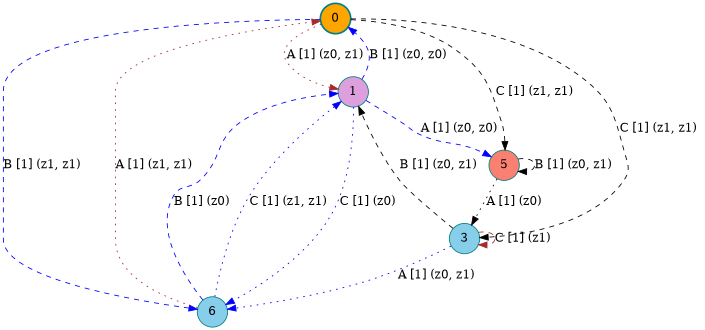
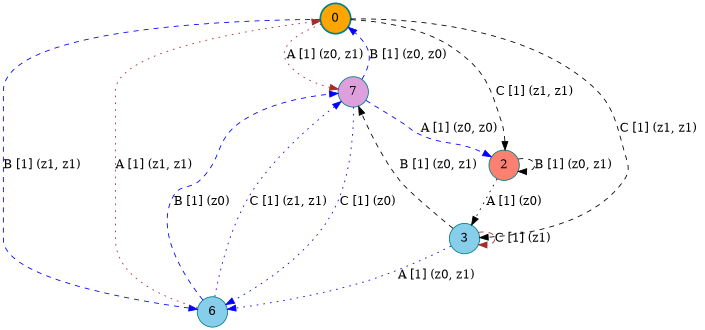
  digraph {
    node [color=teal fillcolor=skyblue shape=circle style=filled]
    edge [color=blue style=dashed]
    0 [fillcolor=orange style="bold,filled"]
-   1 [fillcolor=plum]
+   1 [fillcolor=plum label=7]
    n3 [label=6]
    3
-   2 [fillcolor=salmon label=5]
+   2 [fillcolor=salmon]
    0 -> 1 [color=brown label="A [1] (z0, z1) " style=dotted]
    0 -> n3 [label="B [1] (z1, z1) "]
    0 -> 3 [color=black label="C [1] (z1, z1) "]
    0 -> 2 [color=black label="C [1] (z1, z1) "]
    1 -> 0 [label="B [1] (z0, z0) "]
    1 -> n3 [label="C [1] (z0) " style=dotted]
    1 -> 2 [label="A [1] (z0, z0) "]
    n3 -> 0 [color=brown label="A [1] (z1, z1) " style=dotted]
    n3 -> 1 [label="B [1] (z0) "]
    n3 -> 1 [label="C [1] (z1, z1) " style=dotted]
    3 -> 1 [color=black label="B [1] (z0, z1) "]
    3 -> n3 [label="A [1] (z0, z1) " style=dotted]
    3 -> 3 [color=brown label="C [1] (z1) "]
    2 -> 3 [color=black label="A [1] (z0) " style=dotted]
    2 -> 2 [color=black label="B [1] (z0, z1) "]
  }
